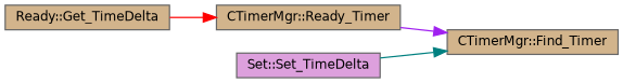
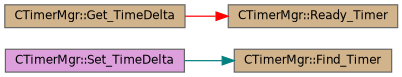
  digraph {
    rankdir=RL
    node [color=grey40 fillcolor=tan fontname=Helvetica fontsize=10 shape=box style=filled]
    edge [dir=back fontname=Helvetica fontsize=10 labelfontname=Helvetica labelfontsize=10 style=solid]
    n1 [color=gray40 fontcolor=black height=0.2 label="CTimerMgr::Find_Timer" width=0.4]
    n2 [height=0.2 label="CTimerMgr::Ready_Timer" width=0.4]
-   n3 [fillcolor=plum height=0.2 label="Set::Set_TimeDelta" width=0.4]
-   n4 [height=0.2 label="Ready::Get_TimeDelta" width=0.4]
-   n1 -> n2 [color=purple]
+   n3 [fillcolor=plum height=0.2 label="CTimerMgr::Set_TimeDelta" width=0.4]
+   n4 [height=0.2 label="CTimerMgr::Get_TimeDelta" width=0.4]
    n1 -> n3 [color=teal]
    n2 -> n4 [color=red]
  }
